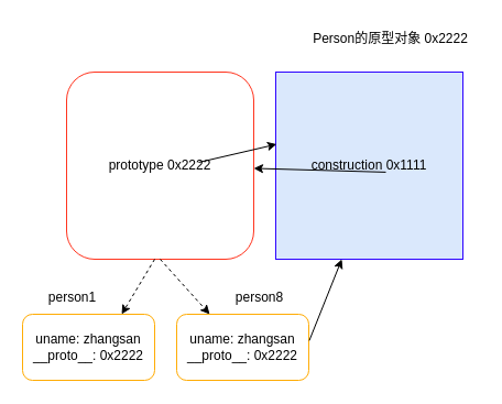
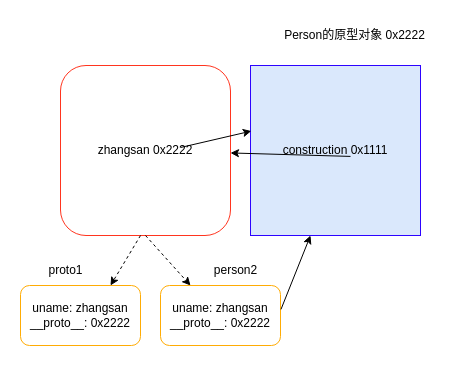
  <mxCell id="0" />
  <mxCell id="1" parent="0" />
- <mxCell id="2" value="prototype 0x2222" style="rounded=1;whiteSpace=wrap;html=1;strokeColor=#FF351F;" vertex="1" parent="1"><mxGeometry x="60" y="65" width="170" height="170" as="geometry" /></mxCell>
+ <mxCell id="2" value="zhangsan 0x2222" style="rounded=1;whiteSpace=wrap;html=1;strokeColor=#FF351F;" vertex="1" parent="1"><mxGeometry x="60" y="65" width="170" height="170" as="geometry" /></mxCell>
  <mxCell id="3" value="construction 0x1111" style="rounded=0;whiteSpace=wrap;html=1;strokeColor=#2D03FF;fillColor=#dae8fc;" vertex="1" parent="1"><mxGeometry x="250" y="65" width="170" height="170" as="geometry" /></mxCell>
  <mxCell id="4" value="Person的原型对象 0x2222" style="text;html=1;align=center;verticalAlign=middle;resizable=0;points=[];autosize=1;strokeColor=none;fillColor=none;" vertex="1" parent="1"><mxGeometry x="274" y="20" width="160" height="30" as="geometry" /></mxCell>
  <mxCell id="5" value="" style="endArrow=classic;html=1;rounded=0;" edge="1" parent="1" target="2"><mxGeometry width="50" height="50" relative="1" as="geometry"><mxPoint x="350" y="155.905" as="sourcePoint" /><mxPoint x="181.7" y="186.78" as="targetPoint" /></mxGeometry></mxCell>
  <mxCell id="6" value="" style="endArrow=classic;html=1;rounded=0;entryX=0.005;entryY=0.668;entryDx=0;entryDy=0;entryPerimeter=0;" edge="1" parent="1"><mxGeometry width="50" height="50" relative="1" as="geometry"><mxPoint x="180" y="147" as="sourcePoint" /><mxPoint x="250.85" y="130.56" as="targetPoint" /></mxGeometry></mxCell>
  <mxCell id="7" value="" style="endArrow=classic;html=1;rounded=0;exitX=0.5;exitY=1;exitDx=0;exitDy=0;dashed=1;" edge="1" parent="1" source="2"><mxGeometry width="50" height="50" relative="1" as="geometry"><mxPoint x="160" y="285" as="sourcePoint" /><mxPoint x="190" y="285" as="targetPoint" /></mxGeometry></mxCell>
  <mxCell id="8" value="" style="endArrow=classic;html=1;rounded=0;dashed=1;" edge="1" parent="1"><mxGeometry width="50" height="50" relative="1" as="geometry"><mxPoint x="140" y="235" as="sourcePoint" /><mxPoint x="110" y="285" as="targetPoint" /></mxGeometry></mxCell>
  <mxCell id="9" value="uname: zhangsan&lt;br&gt;__proto__: 0x2222" style="rounded=1;whiteSpace=wrap;html=1;strokeColor=#FFAC05;" vertex="1" parent="1"><mxGeometry x="20" y="285" width="120" height="60" as="geometry" /></mxCell>
  <mxCell id="10" value="uname: zhangsan&lt;br&gt;__proto__: 0x2222" style="rounded=1;whiteSpace=wrap;html=1;strokeColor=#FFAC05;" vertex="1" parent="1"><mxGeometry x="160" y="285" width="120" height="60" as="geometry" /></mxCell>
- <mxCell id="11" value="person1" style="text;html=1;align=center;verticalAlign=middle;resizable=0;points=[];autosize=1;strokeColor=none;fillColor=none;" vertex="1" parent="1"><mxGeometry x="30" y="255" width="70" height="30" as="geometry" /></mxCell>
- <mxCell id="12" value="person8" style="text;html=1;align=center;verticalAlign=middle;resizable=0;points=[];autosize=1;strokeColor=none;fillColor=none;" vertex="1" parent="1"><mxGeometry x="200" y="255" width="70" height="30" as="geometry" /></mxCell>
+ <mxCell id="11" value="proto1" style="text;html=1;align=center;verticalAlign=middle;resizable=0;points=[];autosize=1;strokeColor=none;fillColor=none;" vertex="1" parent="1"><mxGeometry x="30" y="255" width="70" height="30" as="geometry" /></mxCell>
+ <mxCell id="12" value="person2" style="text;html=1;align=center;verticalAlign=middle;resizable=0;points=[];autosize=1;strokeColor=none;fillColor=none;" vertex="1" parent="1"><mxGeometry x="200" y="255" width="70" height="30" as="geometry" /></mxCell>
  <mxCell id="13" value="" style="endArrow=classic;html=1;rounded=0;exitX=1.004;exitY=0.398;exitDx=0;exitDy=0;exitPerimeter=0;" edge="1" parent="1" source="10"><mxGeometry width="50" height="50" relative="1" as="geometry"><mxPoint x="330" y="275" as="sourcePoint" /><mxPoint x="310" y="235" as="targetPoint" /></mxGeometry></mxCell>
